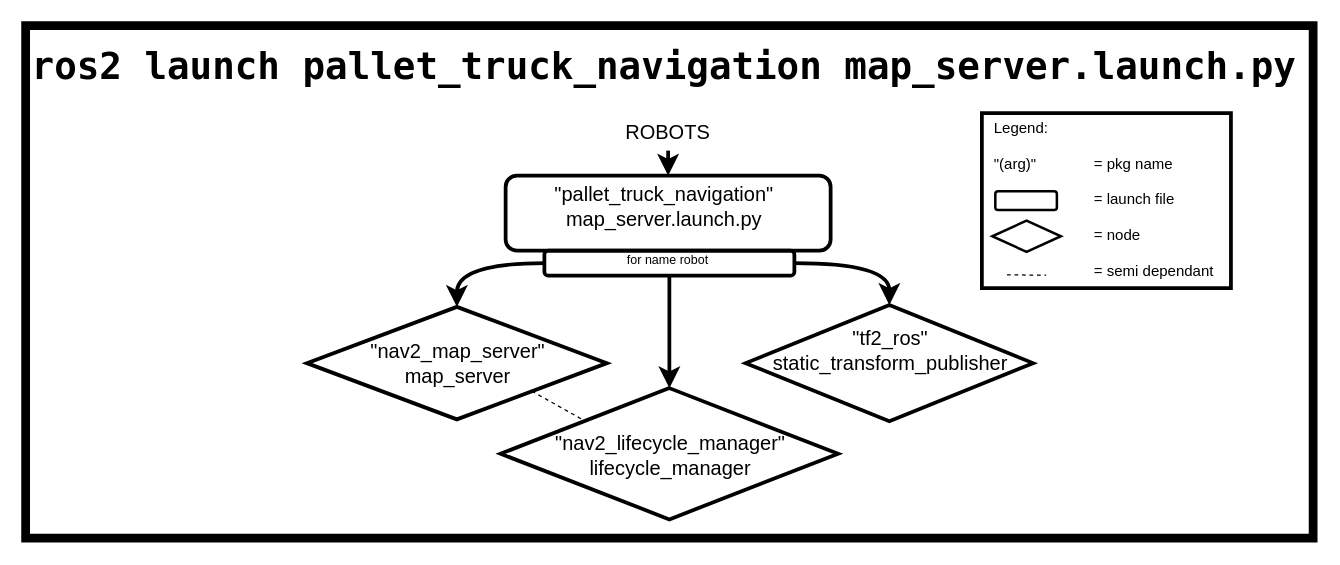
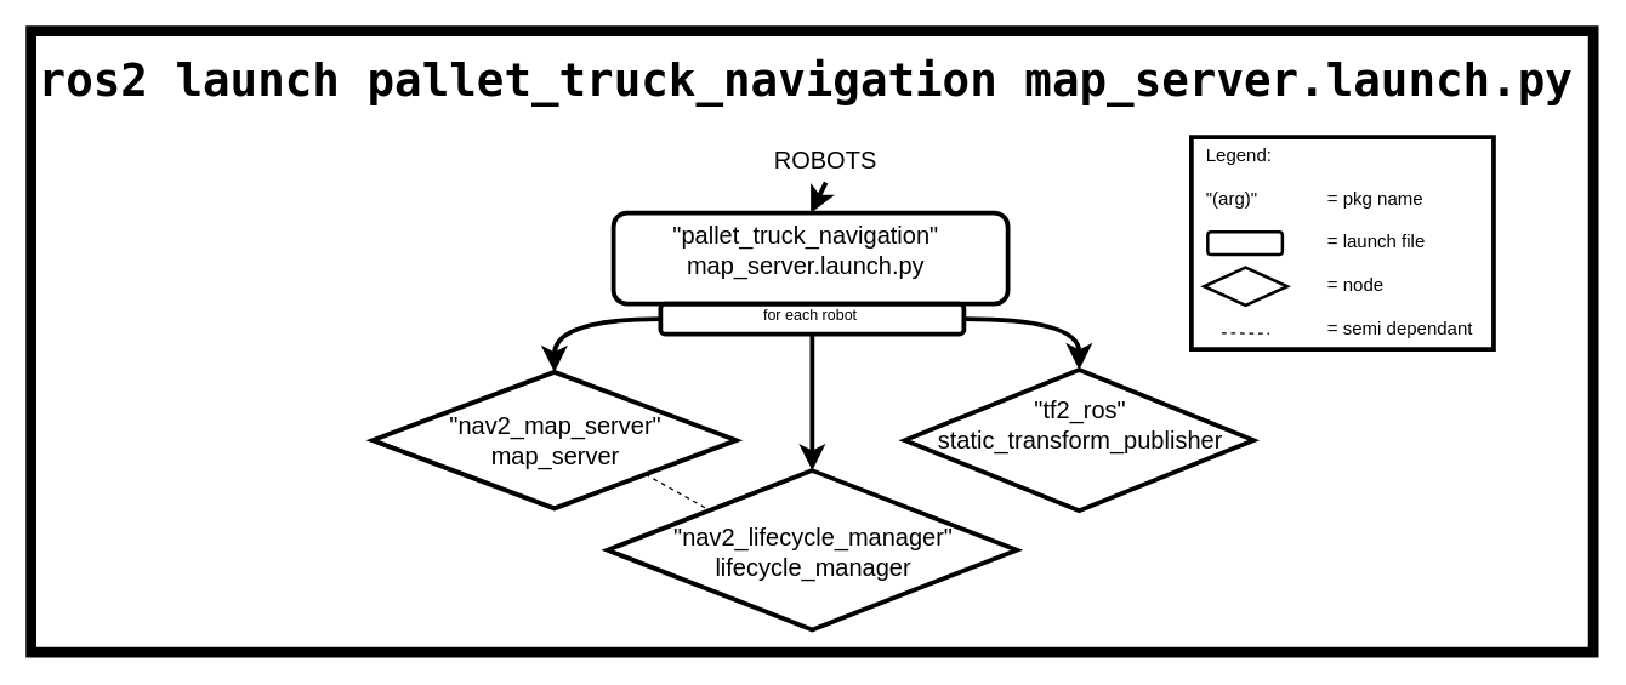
  <mxCell id="0" />
  <mxCell id="1" parent="0" />
  <mxCell id="2" value="" style="rounded=0;whiteSpace=wrap;html=1;fillColor=light-dark(#FFFFFF,#FFFFFF);strokeColor=light-dark(#000000,#000000);strokeWidth=7;" vertex="1" parent="1"><mxGeometry x="20" y="20" width="1030" height="410" as="geometry" /></mxCell>
  <mxCell id="3" value="&lt;div style=&quot;font-family: &amp;quot;Droid Sans Mono&amp;quot;, &amp;quot;monospace&amp;quot;, monospace; font-size: 14px; line-height: 19px; white-space: pre;&quot;&gt;&lt;div&gt;&lt;b&gt;&lt;span style=&quot;color: light-dark(rgb(0, 0, 0), rgb(0, 0, 0));&quot;&gt;&lt;font style=&quot;font-size: 30px;&quot;&gt;ros2 launch pallet_truck_navigation map_server.launch.py&lt;/font&gt;&lt;/span&gt;&lt;/b&gt;&lt;/div&gt;&lt;/div&gt;" style="text;html=1;align=center;verticalAlign=middle;whiteSpace=wrap;rounded=0;fontSize=16;" parent="1" vertex="1"><mxGeometry x="21.25" y="40" width="1020" height="30" as="geometry" /></mxCell>
  <mxCell id="4" value="" style="rounded=1;whiteSpace=wrap;html=1;fillColor=none;strokeColor=light-dark(#000000,#000000);strokeWidth=3;" parent="1" vertex="1"><mxGeometry x="404" y="140" width="260" height="60" as="geometry" /></mxCell>
  <mxCell id="5" value="&lt;div align=&quot;center&quot;&gt;&lt;span style=&quot;color: light-dark(rgb(0, 0, 0), rgb(0, 0, 0));&quot;&gt;&quot;pallet_truck_navigation&quot;&lt;/span&gt;&lt;/div&gt;&lt;div align=&quot;center&quot;&gt;&lt;span style=&quot;color: light-dark(rgb(0, 0, 0), rgb(0, 0, 0));&quot;&gt;map_server.launch.py&lt;/span&gt;&lt;/div&gt;" style="text;strokeColor=none;fillColor=none;html=1;align=center;verticalAlign=middle;whiteSpace=wrap;rounded=0;fontSize=16;" parent="1" vertex="1"><mxGeometry x="471.25" y="150" width="120" height="30" as="geometry" /></mxCell>
  <mxCell id="6" value="" style="endArrow=classic;html=1;rounded=0;fontSize=12;startSize=8;endSize=8;curved=1;strokeColor=light-dark(#000000,#000000);entryX=0.5;entryY=0;entryDx=0;entryDy=0;exitX=1;exitY=0.5;exitDx=0;exitDy=0;strokeWidth=3;" parent="1" source="15" target="13" edge="1"><mxGeometry width="50" height="50" relative="1" as="geometry"><mxPoint x="536" y="248" as="sourcePoint" /><mxPoint x="529" y="313" as="targetPoint" /><Array as="points"><mxPoint x="711" y="210" /></Array></mxGeometry></mxCell>
  <mxCell id="7" value="" style="rhombus;whiteSpace=wrap;html=1;fillColor=none;strokeColor=light-dark(#000000,#000000);strokeWidth=3;" parent="1" vertex="1"><mxGeometry x="400" y="310" width="270" height="105" as="geometry" /></mxCell>
  <mxCell id="8" value="&lt;div&gt;&lt;span style=&quot;color: light-dark(rgb(0, 0, 0), rgb(0, 0, 0));&quot;&gt;&quot;nav2_lifecycle_manager&quot;&lt;/span&gt;&lt;/div&gt;&lt;div&gt;&lt;span style=&quot;color: light-dark(rgb(0, 0, 0), rgb(0, 0, 0));&quot;&gt;lifecycle_manager&lt;/span&gt;&lt;/div&gt;" style="text;strokeColor=none;fillColor=none;html=1;align=center;verticalAlign=middle;whiteSpace=wrap;rounded=0;fontSize=16;" parent="1" vertex="1"><mxGeometry x="476" y="349" width="120" height="30" as="geometry" /></mxCell>
  <mxCell id="9" value="" style="rhombus;whiteSpace=wrap;html=1;fillColor=none;strokeColor=light-dark(#000000,#000000);strokeWidth=3;" parent="1" vertex="1"><mxGeometry x="245" y="245" width="240" height="90" as="geometry" /></mxCell>
  <mxCell id="10" value="&lt;div&gt;&lt;span style=&quot;color: light-dark(rgb(0, 0, 0), rgb(0, 0, 0));&quot;&gt;&quot;nav2_map_server&quot;&lt;/span&gt;&lt;/div&gt;&lt;div&gt;&lt;span style=&quot;color: light-dark(rgb(0, 0, 0), rgb(0, 0, 0));&quot;&gt;map_server&lt;/span&gt;&lt;/div&gt;" style="text;strokeColor=none;fillColor=none;html=1;align=center;verticalAlign=middle;whiteSpace=wrap;rounded=0;fontSize=16;" parent="1" vertex="1"><mxGeometry x="306" y="275" width="120" height="30" as="geometry" /></mxCell>
  <mxCell id="11" value="" style="endArrow=classic;html=1;rounded=0;fontSize=12;startSize=8;endSize=8;curved=1;strokeColor=light-dark(#000000,#000000);entryX=0.5;entryY=0;entryDx=0;entryDy=0;exitX=0.5;exitY=1;exitDx=0;exitDy=0;strokeWidth=3;" parent="1" source="15" target="7" edge="1"><mxGeometry width="50" height="50" relative="1" as="geometry"><mxPoint x="704" y="208" as="sourcePoint" /><mxPoint x="704" y="238" as="targetPoint" /><Array as="points" /></mxGeometry></mxCell>
  <mxCell id="12" value="" style="endArrow=classic;html=1;rounded=0;fontSize=12;startSize=8;endSize=8;curved=1;strokeColor=light-dark(#000000,#000000);entryX=0.5;entryY=0;entryDx=0;entryDy=0;exitX=0;exitY=0.5;exitDx=0;exitDy=0;strokeWidth=3;" parent="1" source="15" target="9" edge="1"><mxGeometry width="50" height="50" relative="1" as="geometry"><mxPoint x="804" y="198" as="sourcePoint" /><mxPoint x="804" y="228" as="targetPoint" /><Array as="points"><mxPoint x="365" y="210" /></Array></mxGeometry></mxCell>
  <mxCell id="13" value="" style="rhombus;whiteSpace=wrap;html=1;fillColor=none;strokeColor=light-dark(#000000,#000000);strokeWidth=3;" parent="1" vertex="1"><mxGeometry x="596" y="243.5" width="230" height="93" as="geometry" /></mxCell>
  <mxCell id="14" value="&lt;div&gt;&lt;span style=&quot;color: light-dark(rgb(0, 0, 0), rgb(0, 0, 0));&quot;&gt;&quot;tf2_ros&quot;&lt;/span&gt;&lt;/div&gt;&lt;div&gt;&lt;span style=&quot;color: light-dark(rgb(0, 0, 0), rgb(0, 0, 0));&quot;&gt;static_transform_publisher&lt;/span&gt;&lt;/div&gt;" style="text;strokeColor=none;fillColor=none;html=1;align=center;verticalAlign=middle;whiteSpace=wrap;rounded=0;fontSize=16;" parent="1" vertex="1"><mxGeometry x="652" y="264.5" width="120" height="30" as="geometry" /></mxCell>
  <mxCell id="15" value="" style="rounded=1;whiteSpace=wrap;html=1;fillColor=none;strokeColor=light-dark(#000000,#000000);strokeWidth=3;" vertex="1" parent="1"><mxGeometry x="435" y="200" width="200" height="20" as="geometry" /></mxCell>
- <mxCell id="16" value="&lt;span style=&quot;color: light-dark(rgb(0, 0, 0), rgb(0, 0, 0));&quot;&gt;&lt;font style=&quot;font-size: 10px;&quot;&gt;for name robot&lt;/font&gt;&lt;/span&gt;" style="text;strokeColor=none;fillColor=none;html=1;align=center;verticalAlign=middle;whiteSpace=wrap;rounded=0;fontSize=16;" vertex="1" parent="1"><mxGeometry x="474" y="190" width="120" height="30" as="geometry" /></mxCell>
+ <mxCell id="16" value="&lt;span style=&quot;color: light-dark(rgb(0, 0, 0), rgb(0, 0, 0));&quot;&gt;&lt;font style=&quot;font-size: 10px;&quot;&gt;for each robot&lt;/font&gt;&lt;/span&gt;" style="text;strokeColor=none;fillColor=none;html=1;align=center;verticalAlign=middle;whiteSpace=wrap;rounded=0;fontSize=16;" vertex="1" parent="1"><mxGeometry x="474" y="190" width="120" height="30" as="geometry" /></mxCell>
  <mxCell id="17" value="" style="endArrow=none;dashed=1;html=1;rounded=0;strokeColor=light-dark(#000000,#000000);exitX=1;exitY=1;exitDx=0;exitDy=0;entryX=0;entryY=0;entryDx=0;entryDy=0;" edge="1" parent="1" source="9" target="7"><mxGeometry width="50" height="50" relative="1" as="geometry"><mxPoint x="465" y="310" as="sourcePoint" /><mxPoint x="515" y="260" as="targetPoint" /></mxGeometry></mxCell>
  <mxCell id="18" value="" style="rounded=0;whiteSpace=wrap;html=1;fillColor=none;strokeColor=light-dark(#000000,#000000);strokeWidth=3;" vertex="1" parent="1"><mxGeometry x="785" y="90" width="199.25" height="140" as="geometry" /></mxCell>
  <mxCell id="19" value="&lt;div align=&quot;left&quot;&gt;&lt;span style=&quot;color: light-dark(rgb(0, 0, 0), rgb(0, 0, 0));&quot;&gt;Legend:&lt;/span&gt;&lt;/div&gt;&lt;div align=&quot;left&quot;&gt;&lt;span style=&quot;color: light-dark(rgb(0, 0, 0), rgb(0, 0, 0));&quot;&gt;&lt;br&gt;&lt;/span&gt;&lt;/div&gt;&lt;div align=&quot;left&quot;&gt;&lt;span style=&quot;color: light-dark(rgb(0, 0, 0), rgb(0, 0, 0));&quot;&gt;&lt;span style=&quot;white-space: pre;&quot;&gt;&quot;(arg)&quot;&lt;/span&gt;&lt;span style=&quot;white-space: pre;&quot;&gt;&#09;&lt;span style=&quot;white-space: pre;&quot;&gt;&#09;&lt;/span&gt;&lt;/span&gt;= pkg name&lt;/span&gt;&lt;/div&gt;&lt;div align=&quot;left&quot;&gt;&lt;span style=&quot;color: light-dark(rgb(0, 0, 0), rgb(0, 0, 0));&quot;&gt;&lt;br&gt;&lt;/span&gt;&lt;/div&gt;&lt;div align=&quot;left&quot;&gt;&lt;span style=&quot;color: light-dark(rgb(0, 0, 0), rgb(0, 0, 0));&quot;&gt;&lt;span style=&quot;white-space: pre;&quot;&gt;&#09;&lt;/span&gt;&lt;span style=&quot;white-space: pre;&quot;&gt;&#09;&lt;span style=&quot;white-space: pre;&quot;&gt;&#09;&lt;/span&gt;&lt;/span&gt;= launch file&lt;/span&gt;&lt;/div&gt;&lt;div align=&quot;left&quot;&gt;&lt;span style=&quot;color: light-dark(rgb(0, 0, 0), rgb(0, 0, 0));&quot;&gt;&lt;br&gt;&lt;/span&gt;&lt;/div&gt;&lt;div align=&quot;left&quot;&gt;&lt;span style=&quot;color: light-dark(rgb(0, 0, 0), rgb(0, 0, 0));&quot;&gt;&lt;span style=&quot;white-space: pre;&quot;&gt;&#09;&lt;/span&gt;&lt;span style=&quot;white-space: pre;&quot;&gt;&#09;&lt;/span&gt;&lt;span style=&quot;white-space: pre;&quot;&gt;&#09;&lt;/span&gt;= node&lt;/span&gt;&lt;/div&gt;&lt;div align=&quot;left&quot;&gt;&lt;span style=&quot;color: light-dark(rgb(0, 0, 0), rgb(0, 0, 0));&quot;&gt;&lt;br&gt;&lt;/span&gt;&lt;/div&gt;&lt;div align=&quot;left&quot;&gt;&lt;span style=&quot;color: light-dark(rgb(0, 0, 0), rgb(0, 0, 0));&quot;&gt;&lt;span style=&quot;white-space: pre;&quot;&gt;&#09;&lt;/span&gt;&lt;span style=&quot;white-space: pre;&quot;&gt;&#09;&lt;/span&gt;&lt;span style=&quot;white-space: pre;&quot;&gt;&#09;&lt;/span&gt;= semi dependant&lt;/span&gt;&lt;/div&gt;" style="text;html=1;whiteSpace=wrap;strokeColor=none;fillColor=none;align=left;verticalAlign=middle;rounded=0;" vertex="1" parent="1"><mxGeometry x="793.25" y="124" width="211" height="70" as="geometry" /></mxCell>
  <mxCell id="20" value="" style="rounded=1;whiteSpace=wrap;html=1;fillColor=none;strokeColor=light-dark(#000000,#000000);strokeWidth=2;" vertex="1" parent="1"><mxGeometry x="795.75" y="152.5" width="49.25" height="15" as="geometry" /></mxCell>
  <mxCell id="21" value="" style="rhombus;whiteSpace=wrap;html=1;fillColor=none;strokeColor=light-dark(#000000,#000000);strokeWidth=2;" vertex="1" parent="1"><mxGeometry x="793.25" y="176" width="55" height="25" as="geometry" /></mxCell>
  <mxCell id="22" value="" style="endArrow=none;dashed=1;html=1;rounded=0;strokeColor=light-dark(#000000,#000000);entryX=0.759;entryY=0.411;entryDx=0;entryDy=0;entryPerimeter=0;" edge="1" parent="1"><mxGeometry width="50" height="50" relative="1" as="geometry"><mxPoint x="805.08" y="219.43" as="sourcePoint" /><mxPoint x="836.41" y="219.59" as="targetPoint" /></mxGeometry></mxCell>
- <mxCell id="23" value="&lt;span style=&quot;color: light-dark(rgb(0, 0, 0), rgb(0, 0, 0));&quot;&gt;ROBOTS&lt;/span&gt;" style="text;strokeColor=none;fillColor=none;html=1;align=center;verticalAlign=middle;whiteSpace=wrap;rounded=0;fontSize=16;" vertex="1" parent="1"><mxGeometry x="474" y="90" width="120" height="30" as="geometry" /></mxCell>
+ <mxCell id="23" value="&lt;span style=&quot;color: light-dark(rgb(0, 0, 0), rgb(0, 0, 0));&quot;&gt;ROBOTS&lt;/span&gt;" style="text;strokeColor=none;fillColor=none;html=1;align=center;verticalAlign=middle;whiteSpace=wrap;rounded=0;fontSize=16;" vertex="1" parent="1"><mxGeometry x="484" y="90" width="120" height="30" as="geometry" /></mxCell>
  <mxCell id="24" value="" style="endArrow=classic;html=1;rounded=0;fontSize=12;startSize=8;endSize=8;curved=1;strokeColor=light-dark(#000000,#000000);entryX=0.5;entryY=0;entryDx=0;entryDy=0;exitX=0.5;exitY=1;exitDx=0;exitDy=0;strokeWidth=3;" edge="1" parent="1" source="23" target="4"><mxGeometry width="50" height="50" relative="1" as="geometry"><mxPoint x="495" y="120" as="sourcePoint" /><mxPoint x="495" y="210" as="targetPoint" /><Array as="points" /></mxGeometry></mxCell>
